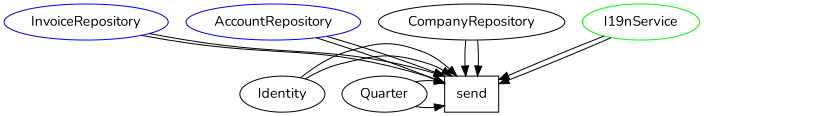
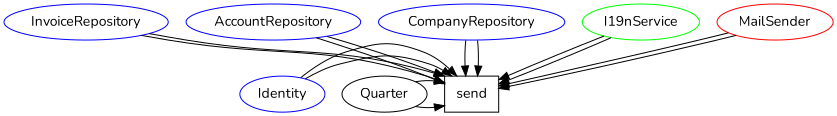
  digraph {
    fontname=Nunito
    node [fontname=Nunito]
    edge [fontname=Nunito]
    send [shape=box]
-   Identity
+   Identity [color=blue]
    Quarter
    InvoiceRepository [color=blue]
    AccountRepository [color=blue]
-   CompanyRepository [color=black]
+   CompanyRepository [color=blue]
    n7 [color=green label=I19nService]
+   MailSender [color=red]
    subgraph sub_1 {
      rankdir=LR
      subgraph sub_2 {
        rank=same
        rankdir=LR
        send
        Identity
        Quarter
      }
    }
    subgraph sub_3 {
      rankdir=LR
      send
      InvoiceRepository
      AccountRepository
      CompanyRepository
      n7
+     MailSender
    }
    Identity -> send
    Identity -> send
    Quarter -> send
    Quarter -> send
    InvoiceRepository -> send
    InvoiceRepository -> send
    AccountRepository -> send
    AccountRepository -> send
    CompanyRepository -> send
    CompanyRepository -> send
    n7 -> send
    n7 -> send
+   MailSender -> send
+   MailSender -> send
  }
